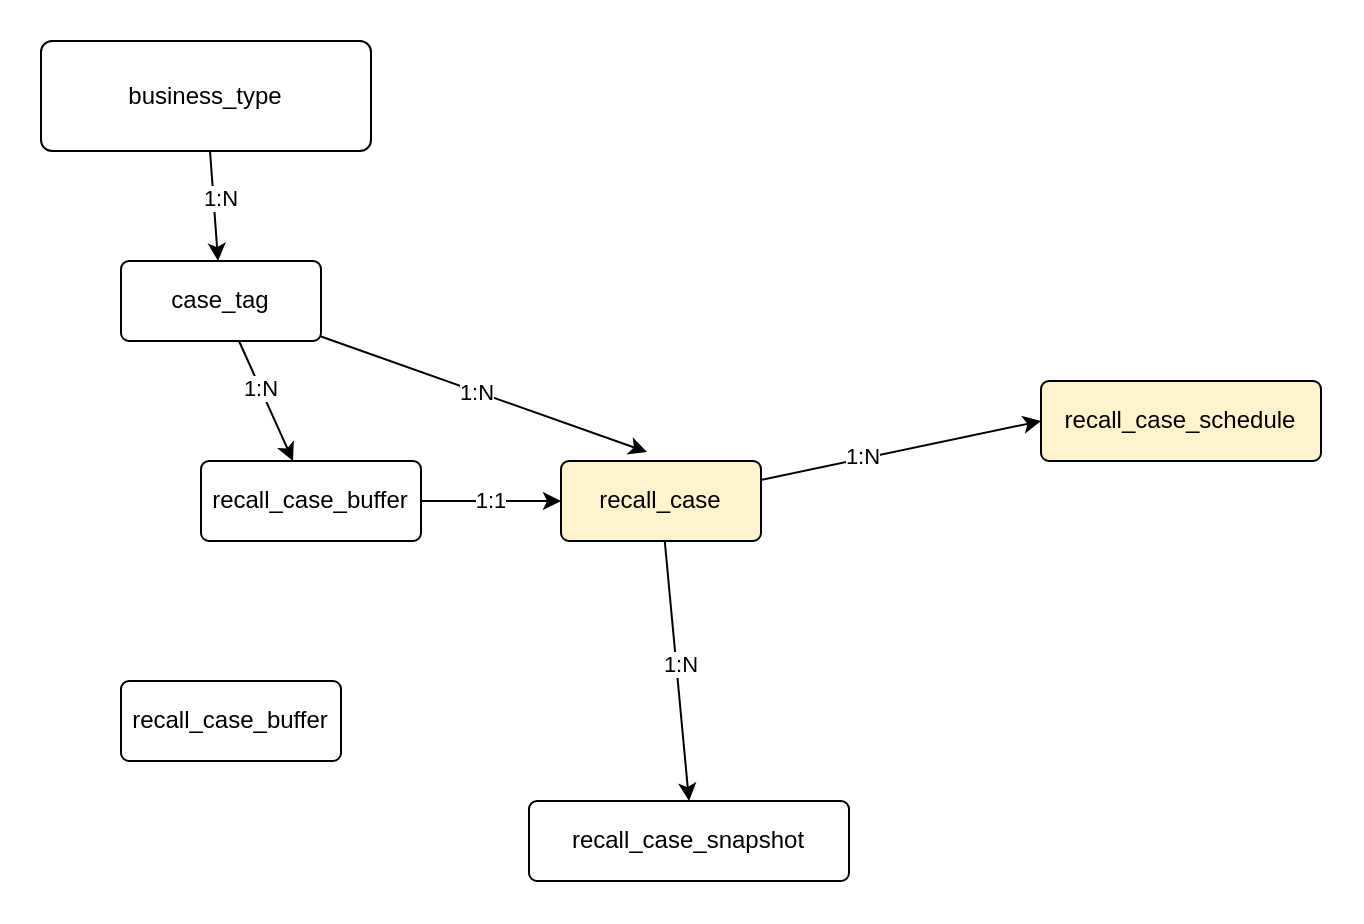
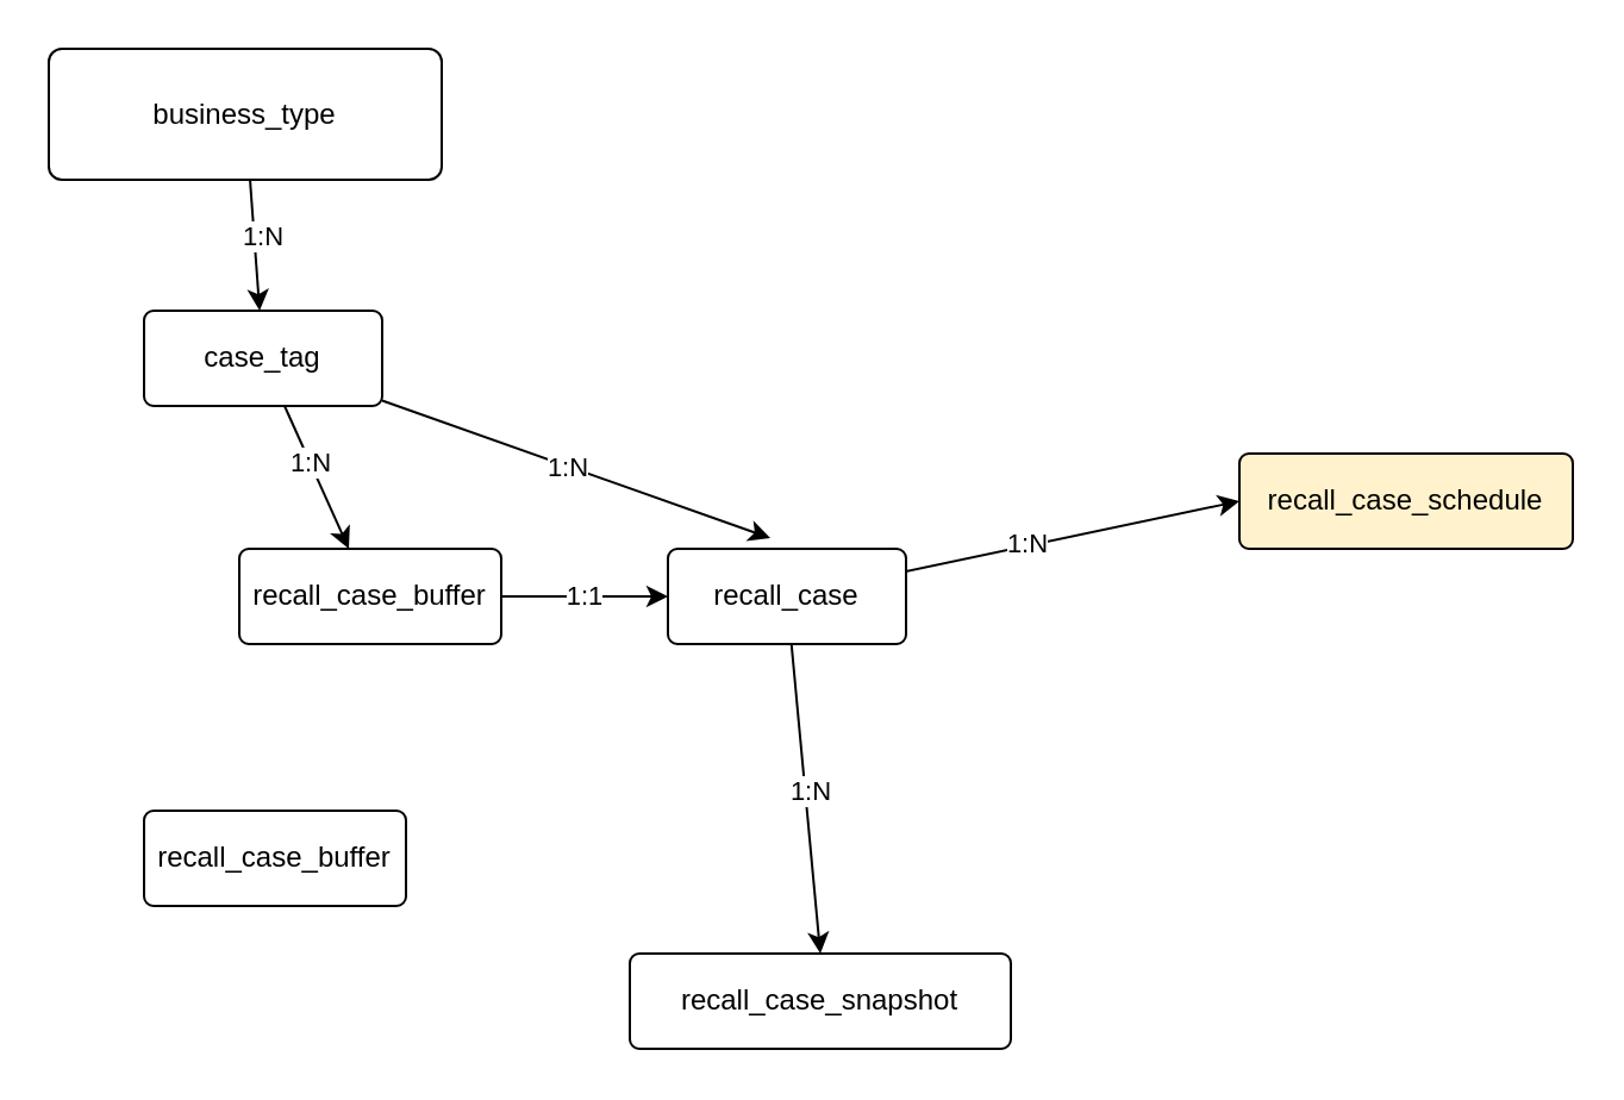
  <mxCell id="0" />
  <mxCell id="1" parent="0" />
  <mxCell id="2" value="1:1" style="rounded=0;orthogonalLoop=1;jettySize=auto;html=1;entryX=0;entryY=0.5;entryDx=0;entryDy=0;endArrow=classic;endFill=1;exitX=1;exitY=0.5;exitDx=0;exitDy=0;" edge="1" parent="1" source="3" target="8"><mxGeometry relative="1" as="geometry"><mxPoint x="210" y="153.005" as="sourcePoint" /><mxPoint x="290" y="168.01" as="targetPoint" /></mxGeometry></mxCell>
  <mxCell id="3" value="recall_case_buffer" style="rounded=1;arcSize=10;whiteSpace=wrap;html=1;align=center;" vertex="1" parent="1"><mxGeometry x="100" y="230" width="110" height="40" as="geometry" /></mxCell>
  <mxCell id="4" style="edgeStyle=none;rounded=0;orthogonalLoop=1;jettySize=auto;html=1;entryX=0;entryY=0.5;entryDx=0;entryDy=0;" edge="1" parent="1" source="8" target="10"><mxGeometry relative="1" as="geometry" /></mxCell>
  <mxCell id="5" value="1:N" style="edgeLabel;html=1;align=center;verticalAlign=middle;resizable=0;points=[];" vertex="1" connectable="0" parent="4"><mxGeometry x="-0.276" y="1" relative="1" as="geometry"><mxPoint as="offset" /></mxGeometry></mxCell>
  <mxCell id="6" style="edgeStyle=none;rounded=0;orthogonalLoop=1;jettySize=auto;html=1;entryX=0.5;entryY=0;entryDx=0;entryDy=0;" edge="1" parent="1" source="8" target="9"><mxGeometry relative="1" as="geometry" /></mxCell>
  <mxCell id="7" value="1:N" style="edgeLabel;html=1;align=center;verticalAlign=middle;resizable=0;points=[];" vertex="1" connectable="0" parent="6"><mxGeometry x="-0.05" y="2" relative="1" as="geometry"><mxPoint as="offset" /></mxGeometry></mxCell>
- <mxCell id="8" value="recall_case" style="rounded=1;arcSize=10;whiteSpace=wrap;html=1;align=center;fillColor=#fff2cc;" vertex="1" parent="1"><mxGeometry x="280" y="230" width="100" height="40" as="geometry" /></mxCell>
+ <mxCell id="8" value="recall_case" style="rounded=1;arcSize=10;whiteSpace=wrap;html=1;align=center;" vertex="1" parent="1"><mxGeometry x="280" y="230" width="100" height="40" as="geometry" /></mxCell>
  <mxCell id="9" value="recall_case_snapshot" style="rounded=1;arcSize=10;whiteSpace=wrap;html=1;align=center;" vertex="1" parent="1"><mxGeometry x="264" y="400" width="160" height="40" as="geometry" /></mxCell>
  <mxCell id="10" value="recall_case_schedule" style="rounded=1;arcSize=10;whiteSpace=wrap;html=1;align=center;fillColor=#fff2cc;" vertex="1" parent="1"><mxGeometry x="520" y="190" width="140" height="40" as="geometry" /></mxCell>
  <mxCell id="11" style="edgeStyle=none;rounded=0;orthogonalLoop=1;jettySize=auto;html=1;entryX=0.43;entryY=-0.112;entryDx=0;entryDy=0;entryPerimeter=0;" edge="1" parent="1" source="15" target="8"><mxGeometry relative="1" as="geometry" /></mxCell>
  <mxCell id="12" value="1:N" style="edgeLabel;html=1;align=center;verticalAlign=middle;resizable=0;points=[];" vertex="1" connectable="0" parent="11"><mxGeometry x="-0.054" relative="1" as="geometry"><mxPoint as="offset" /></mxGeometry></mxCell>
  <mxCell id="13" style="edgeStyle=none;rounded=0;orthogonalLoop=1;jettySize=auto;html=1;" edge="1" parent="1" source="15" target="3"><mxGeometry relative="1" as="geometry" /></mxCell>
  <mxCell id="14" value="1:N" style="edgeLabel;html=1;align=center;verticalAlign=middle;resizable=0;points=[];" vertex="1" connectable="0" parent="13"><mxGeometry x="-0.217" relative="1" as="geometry"><mxPoint as="offset" /></mxGeometry></mxCell>
  <mxCell id="15" value="case_tag" style="rounded=1;arcSize=10;whiteSpace=wrap;html=1;align=center;" vertex="1" parent="1"><mxGeometry x="60" y="130" width="100" height="40" as="geometry" /></mxCell>
  <mxCell id="16" style="edgeStyle=none;rounded=0;orthogonalLoop=1;jettySize=auto;html=1;" edge="1" parent="1" source="18" target="15"><mxGeometry relative="1" as="geometry" /></mxCell>
  <mxCell id="17" value="1:N" style="edgeLabel;html=1;align=center;verticalAlign=middle;resizable=0;points=[];" vertex="1" connectable="0" parent="16"><mxGeometry x="-0.113" y="3" relative="1" as="geometry"><mxPoint as="offset" /></mxGeometry></mxCell>
  <mxCell id="18" value="business_type" style="rounded=1;arcSize=10;whiteSpace=wrap;html=1;align=center;" vertex="1" parent="1"><mxGeometry x="20" y="20" width="165" height="55" as="geometry" /></mxCell>
  <mxCell id="19" value="recall_case_buffer" style="rounded=1;arcSize=10;whiteSpace=wrap;html=1;align=center;" vertex="1" parent="1"><mxGeometry x="60" y="340" width="110" height="40" as="geometry" /></mxCell>
